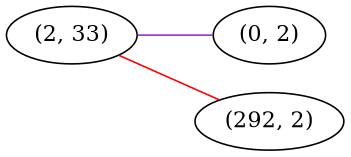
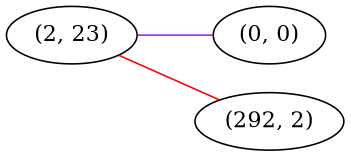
  graph {
    rankdir=LR
-   "(2, 23)" [label="(2, 33)"]
-   "(0, 0)" [label="(0, 2)"]
+   "(2, 23)"
+   "(0, 0)"
    n3 [label="(292, 2)"]
    "(2, 23)" -- "(0, 0)" [color=purple weight=4]
    "(2, 23)" -- n3 [color=red weight=1]
  }
